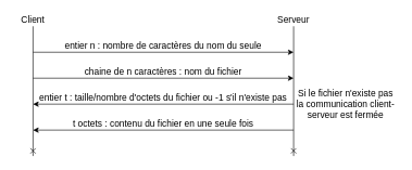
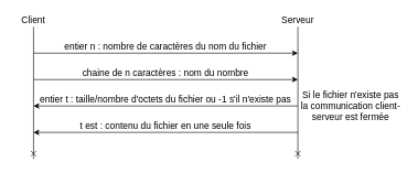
  <mxCell id="0" />
  <mxCell id="1" parent="0" />
  <mxCell id="2" value="" style="endArrow=none;html=1;rounded=0;startArrow=cross;startFill=0;endFill=0;" parent="1" edge="1"><mxGeometry width="50" height="50" relative="1" as="geometry"><mxPoint x="50" y="240" as="sourcePoint" /><mxPoint x="50" y="40" as="targetPoint" /></mxGeometry></mxCell>
  <mxCell id="3" value="" style="endArrow=none;html=1;rounded=0;endFill=0;startArrow=cross;startFill=0;" parent="1" edge="1"><mxGeometry width="50" height="50" relative="1" as="geometry"><mxPoint x="450" y="240" as="sourcePoint" /><mxPoint x="450" y="40" as="targetPoint" /></mxGeometry></mxCell>
  <mxCell id="4" value="&lt;font style=&quot;font-size: 14px&quot;&gt;Client&lt;/font&gt;" style="text;html=1;strokeColor=none;fillColor=none;align=center;verticalAlign=middle;whiteSpace=wrap;rounded=0;" parent="1" vertex="1"><mxGeometry x="20" y="20" width="60" height="20" as="geometry" /></mxCell>
  <mxCell id="5" value="&lt;font style=&quot;font-size: 14px&quot;&gt;Serveur&lt;br&gt;&lt;/font&gt;" style="text;html=1;strokeColor=none;fillColor=none;align=center;verticalAlign=middle;whiteSpace=wrap;rounded=0;" parent="1" vertex="1"><mxGeometry x="420" y="20" width="60" height="20" as="geometry" /></mxCell>
  <mxCell id="6" value="" style="endArrow=classic;html=1;rounded=0;fontSize=14;" parent="1" edge="1"><mxGeometry width="50" height="50" relative="1" as="geometry"><mxPoint x="50" y="80" as="sourcePoint" /><mxPoint x="450" y="80" as="targetPoint" /></mxGeometry></mxCell>
- <mxCell id="7" value="entier n : nombre de caractères du nom du seule" style="text;html=1;strokeColor=none;fillColor=none;align=center;verticalAlign=middle;whiteSpace=wrap;rounded=0;fontSize=14;" parent="1" vertex="1"><mxGeometry x="50" y="60" width="400" height="20" as="geometry" /></mxCell>
+ <mxCell id="7" value="entier n : nombre de caractères du nom du fichier" style="text;html=1;strokeColor=none;fillColor=none;align=center;verticalAlign=middle;whiteSpace=wrap;rounded=0;fontSize=14;" parent="1" vertex="1"><mxGeometry x="50" y="60" width="400" height="20" as="geometry" /></mxCell>
  <mxCell id="8" value="" style="endArrow=classic;html=1;rounded=0;fontSize=14;" parent="1" edge="1"><mxGeometry width="50" height="50" relative="1" as="geometry"><mxPoint x="50" y="120" as="sourcePoint" /><mxPoint x="450" y="120" as="targetPoint" /></mxGeometry></mxCell>
- <mxCell id="9" value="chaine de n caractères : nom du fichier" style="text;html=1;strokeColor=none;fillColor=none;align=center;verticalAlign=middle;whiteSpace=wrap;rounded=0;fontSize=14;" parent="1" vertex="1"><mxGeometry x="50" y="100" width="400" height="20" as="geometry" /></mxCell>
+ <mxCell id="9" value="chaine de n caractères : nom du nombre" style="text;html=1;strokeColor=none;fillColor=none;align=center;verticalAlign=middle;whiteSpace=wrap;rounded=0;fontSize=14;" parent="1" vertex="1"><mxGeometry x="50" y="100" width="400" height="20" as="geometry" /></mxCell>
  <mxCell id="10" value="" style="endArrow=classic;html=1;rounded=0;fontSize=14;" parent="1" edge="1"><mxGeometry width="50" height="50" relative="1" as="geometry"><mxPoint x="450" y="160" as="sourcePoint" /><mxPoint x="50" y="160" as="targetPoint" /></mxGeometry></mxCell>
  <mxCell id="11" value="entier t : taille/nombre d'octets du fichier ou -1 s'il n'existe pas" style="text;html=1;strokeColor=none;fillColor=none;align=center;verticalAlign=middle;whiteSpace=wrap;rounded=0;fontSize=14;" parent="1" vertex="1"><mxGeometry x="50" y="140" width="400" height="20" as="geometry" /></mxCell>
  <mxCell id="12" value="" style="endArrow=classic;html=1;rounded=0;fontSize=14;" parent="1" edge="1"><mxGeometry width="50" height="50" relative="1" as="geometry"><mxPoint x="450" y="200" as="sourcePoint" /><mxPoint x="50" y="200" as="targetPoint" /></mxGeometry></mxCell>
- <mxCell id="13" value="t octets : contenu du fichier en une seule fois" style="text;html=1;strokeColor=none;fillColor=none;align=center;verticalAlign=middle;whiteSpace=wrap;rounded=0;fontSize=14;" parent="1" vertex="1"><mxGeometry x="50" y="180" width="400" height="20" as="geometry" /></mxCell>
+ <mxCell id="13" value="t est : contenu du fichier en une seule fois" style="text;html=1;strokeColor=none;fillColor=none;align=center;verticalAlign=middle;whiteSpace=wrap;rounded=0;fontSize=14;" parent="1" vertex="1"><mxGeometry x="50" y="180" width="400" height="20" as="geometry" /></mxCell>
  <mxCell id="14" value="Si le fichier n'existe pas la communication client-serveur est fermée" style="text;html=1;strokeColor=none;fillColor=none;align=center;verticalAlign=middle;whiteSpace=wrap;rounded=0;fontSize=14;" parent="1" vertex="1"><mxGeometry x="450" y="130" width="160" height="60" as="geometry" /></mxCell>
